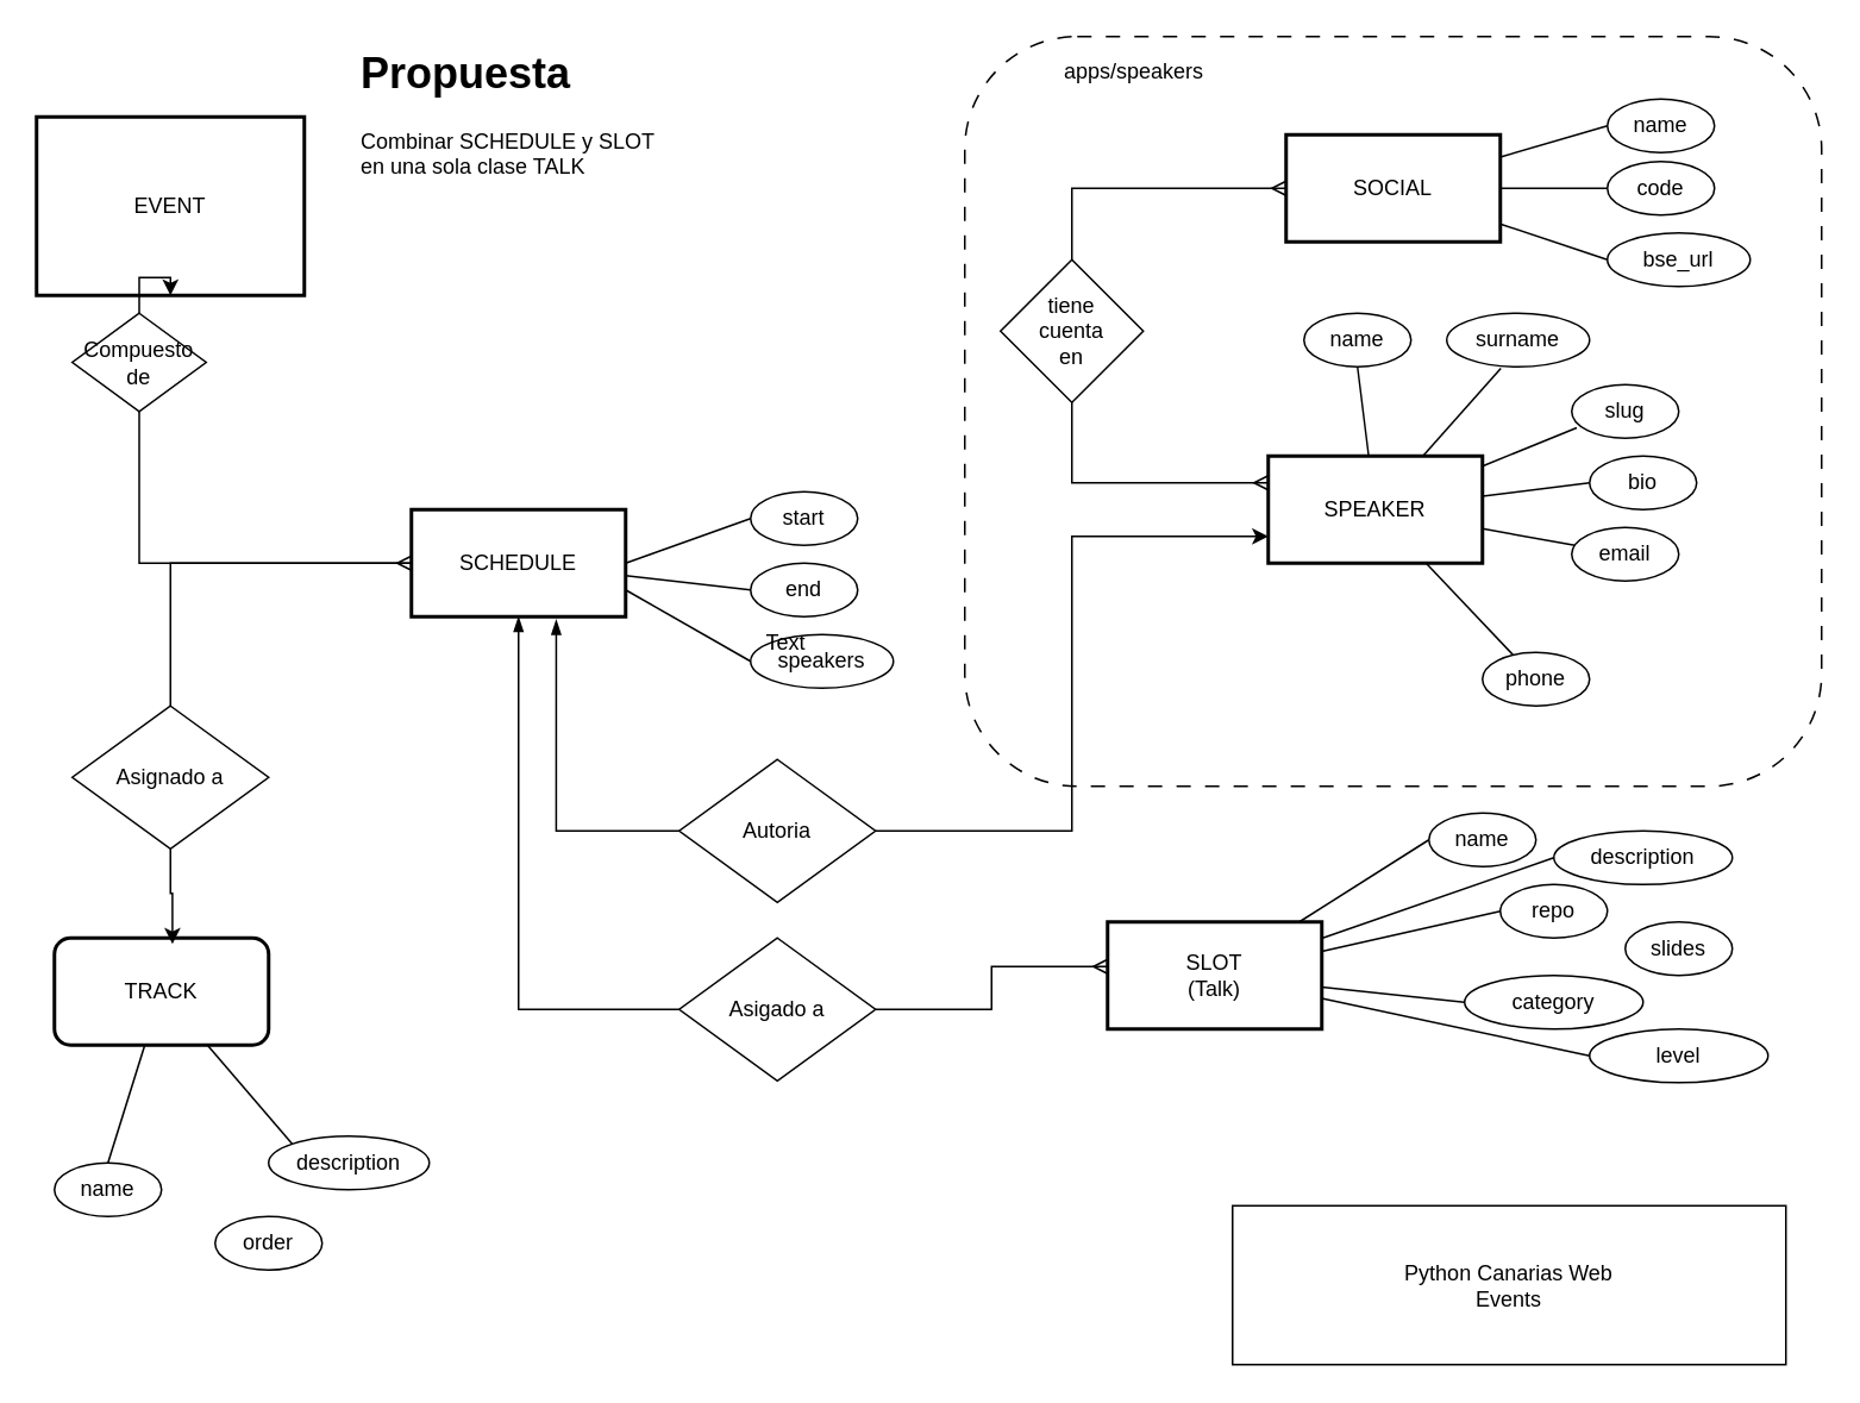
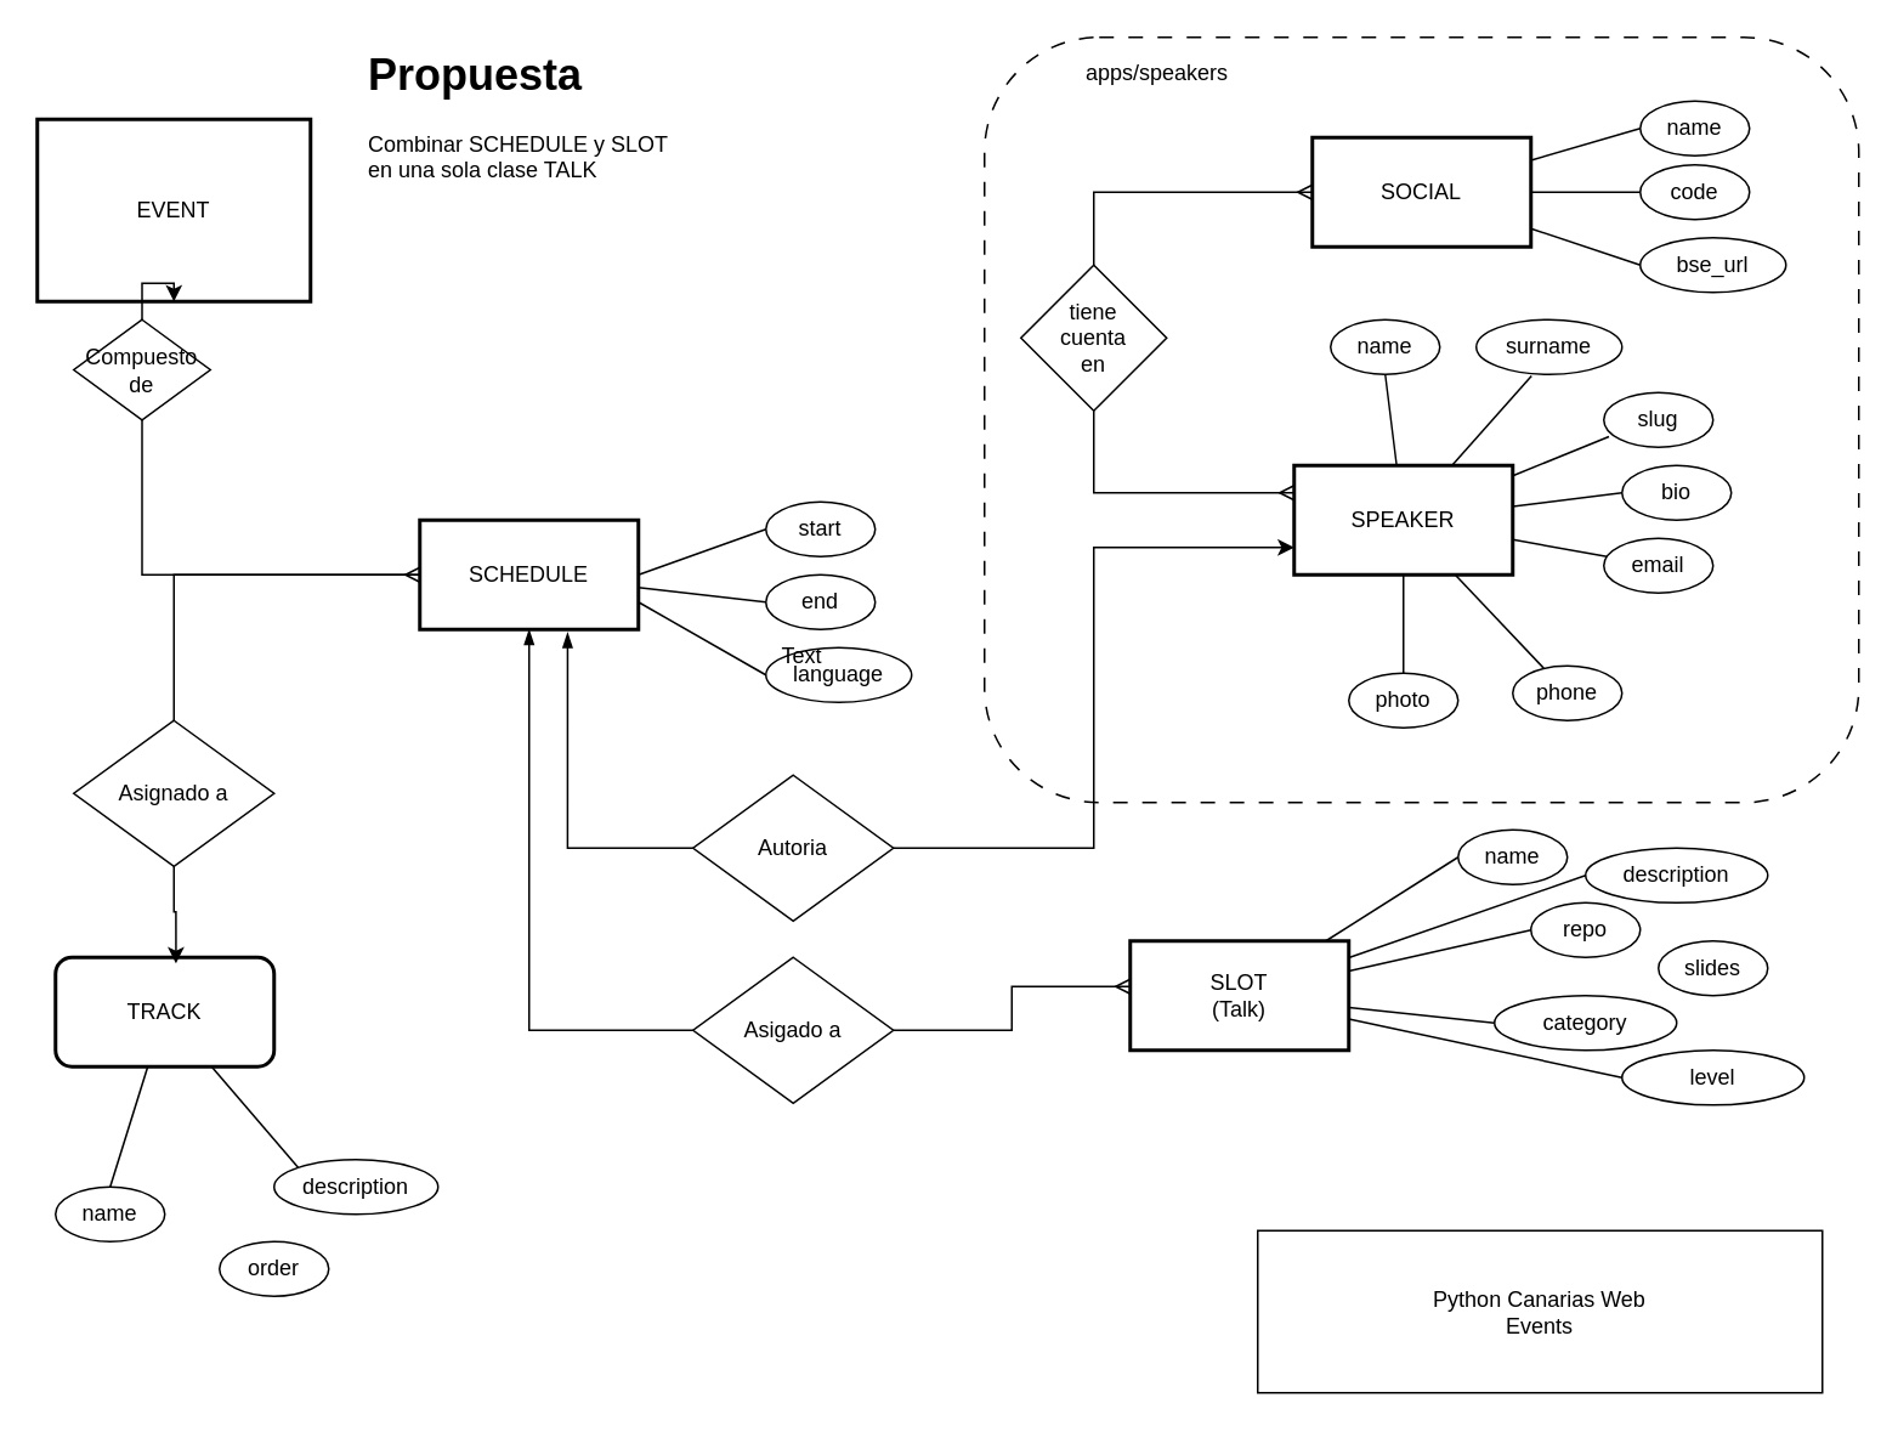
  <mxCell id="0" />
  <mxCell id="1" parent="0" />
  <mxCell id="2" value="SCHEDULE" style="rounded=0;whiteSpace=wrap;html=1;" vertex="1" parent="1"><mxGeometry x="230" y="285" width="120" height="60" as="geometry" /></mxCell>
  <mxCell id="3" style="edgeStyle=orthogonalEdgeStyle;rounded=0;orthogonalLoop=1;jettySize=auto;html=1;entryX=0.5;entryY=1;entryDx=0;entryDy=0;endArrow=none;endFill=0;" edge="1" parent="1" source="9" target="12"><mxGeometry relative="1" as="geometry" /></mxCell>
  <mxCell id="4" style="rounded=0;orthogonalLoop=1;jettySize=auto;html=1;exitX=1;exitY=0.5;exitDx=0;exitDy=0;entryX=0;entryY=0.5;entryDx=0;entryDy=0;endArrow=none;endFill=0;" edge="1" parent="1" source="9" target="13"><mxGeometry relative="1" as="geometry" /></mxCell>
  <mxCell id="5" style="rounded=0;orthogonalLoop=1;jettySize=auto;html=1;entryX=0;entryY=0.5;entryDx=0;entryDy=0;endArrow=none;endFill=0;" edge="1" parent="1" source="9" target="14"><mxGeometry relative="1" as="geometry" /></mxCell>
  <mxCell id="6" style="edgeStyle=orthogonalEdgeStyle;rounded=0;orthogonalLoop=1;jettySize=auto;html=1;entryX=0.5;entryY=0;entryDx=0;entryDy=0;endArrow=none;endFill=0;startArrow=ERmany;startFill=0;" edge="1" parent="1" source="9" target="21"><mxGeometry relative="1" as="geometry" /></mxCell>
  <mxCell id="7" style="edgeStyle=orthogonalEdgeStyle;rounded=0;orthogonalLoop=1;jettySize=auto;html=1;entryX=0;entryY=0.5;entryDx=0;entryDy=0;endArrow=none;endFill=0;startArrow=blockThin;startFill=1;exitX=0.676;exitY=1.028;exitDx=0;exitDy=0;exitPerimeter=0;" edge="1" parent="1" source="9" target="30"><mxGeometry relative="1" as="geometry"><mxPoint x="320" y="585" as="targetPoint" /><Array as="points"><mxPoint x="311" y="465" /></Array></mxGeometry></mxCell>
  <mxCell id="8" style="rounded=0;orthogonalLoop=1;jettySize=auto;html=1;entryX=0;entryY=0.5;entryDx=0;entryDy=0;endArrow=none;endFill=0;exitX=1;exitY=0.75;exitDx=0;exitDy=0;" edge="1" parent="1" source="9" target="46"><mxGeometry relative="1" as="geometry" /></mxCell>
  <mxCell id="9" value="SCHEDULE" style="rounded=0;whiteSpace=wrap;html=1;strokeWidth=2;" vertex="1" parent="1"><mxGeometry x="230" y="285" width="120" height="60" as="geometry" /></mxCell>
  <mxCell id="10" value="EVENT" style="rounded=0;whiteSpace=wrap;html=1;strokeWidth=2;" vertex="1" parent="1"><mxGeometry x="20" y="65" width="150" height="100" as="geometry" /></mxCell>
  <mxCell id="11" style="edgeStyle=orthogonalEdgeStyle;rounded=0;orthogonalLoop=1;jettySize=auto;html=1;entryX=0.5;entryY=1;entryDx=0;entryDy=0;" edge="1" parent="1" source="12" target="10"><mxGeometry relative="1" as="geometry" /></mxCell>
  <mxCell id="12" value="Compuesto de" style="rhombus;whiteSpace=wrap;html=1;" vertex="1" parent="1"><mxGeometry x="40" y="175" width="75" height="55" as="geometry" /></mxCell>
  <mxCell id="13" value="start" style="ellipse;whiteSpace=wrap;html=1;" vertex="1" parent="1"><mxGeometry x="420" y="275" width="60" height="30" as="geometry" /></mxCell>
  <mxCell id="14" value="end" style="ellipse;whiteSpace=wrap;html=1;" vertex="1" parent="1"><mxGeometry x="420" y="315" width="60" height="30" as="geometry" /></mxCell>
  <mxCell id="15" style="rounded=0;orthogonalLoop=1;jettySize=auto;html=1;entryX=0.5;entryY=0;entryDx=0;entryDy=0;endArrow=none;endFill=0;" edge="1" parent="1" source="17" target="18"><mxGeometry relative="1" as="geometry" /></mxCell>
  <mxCell id="16" style="rounded=0;orthogonalLoop=1;jettySize=auto;html=1;entryX=0;entryY=0;entryDx=0;entryDy=0;endArrow=none;endFill=0;" edge="1" parent="1" source="17" target="20"><mxGeometry relative="1" as="geometry" /></mxCell>
  <mxCell id="17" value="TRACK" style="whiteSpace=wrap;html=1;strokeWidth=2;rounded=1;" vertex="1" parent="1"><mxGeometry x="30" y="525" width="120" height="60" as="geometry" /></mxCell>
  <mxCell id="18" value="name" style="ellipse;whiteSpace=wrap;html=1;" vertex="1" parent="1"><mxGeometry x="30" y="651" width="60" height="30" as="geometry" /></mxCell>
  <mxCell id="19" value="order" style="ellipse;whiteSpace=wrap;html=1;" vertex="1" parent="1"><mxGeometry x="120" y="681" width="60" height="30" as="geometry" /></mxCell>
  <mxCell id="20" value="description" style="ellipse;whiteSpace=wrap;html=1;" vertex="1" parent="1"><mxGeometry x="150" y="636" width="90" height="30" as="geometry" /></mxCell>
  <mxCell id="21" value="Asignado a" style="rhombus;whiteSpace=wrap;html=1;" vertex="1" parent="1"><mxGeometry x="40" y="395" width="110" height="80" as="geometry" /></mxCell>
  <mxCell id="22" style="edgeStyle=orthogonalEdgeStyle;rounded=0;orthogonalLoop=1;jettySize=auto;html=1;entryX=0.551;entryY=0.056;entryDx=0;entryDy=0;entryPerimeter=0;" edge="1" parent="1" source="21" target="17"><mxGeometry relative="1" as="geometry" /></mxCell>
  <mxCell id="23" style="rounded=0;orthogonalLoop=1;jettySize=auto;html=1;entryX=0.5;entryY=1;entryDx=0;entryDy=0;endArrow=none;endFill=0;" edge="1" parent="1" source="28" target="52"><mxGeometry relative="1" as="geometry" /></mxCell>
  <mxCell id="24" style="rounded=0;orthogonalLoop=1;jettySize=auto;html=1;endArrow=none;endFill=0;" edge="1" parent="1" source="28" target="50"><mxGeometry relative="1" as="geometry" /></mxCell>
  <mxCell id="25" style="rounded=0;orthogonalLoop=1;jettySize=auto;html=1;endArrow=none;endFill=0;" edge="1" parent="1" source="28" target="51"><mxGeometry relative="1" as="geometry" /></mxCell>
+ <mxCell id="26" style="rounded=0;orthogonalLoop=1;jettySize=auto;html=1;entryX=0.5;entryY=0;entryDx=0;entryDy=0;endArrow=none;endFill=0;" edge="1" parent="1" source="28" target="53"><mxGeometry relative="1" as="geometry" /></mxCell>
  <mxCell id="27" style="edgeStyle=orthogonalEdgeStyle;rounded=0;orthogonalLoop=1;jettySize=auto;html=1;entryX=0.5;entryY=1;entryDx=0;entryDy=0;exitX=0;exitY=0.25;exitDx=0;exitDy=0;endArrow=none;endFill=0;startArrow=ERmany;startFill=0;" edge="1" parent="1" source="28" target="62"><mxGeometry relative="1" as="geometry" /></mxCell>
  <mxCell id="28" value="SPEAKER" style="rounded=0;whiteSpace=wrap;html=1;strokeWidth=2;" vertex="1" parent="1"><mxGeometry x="710" y="255" width="120" height="60" as="geometry" /></mxCell>
  <mxCell id="29" style="edgeStyle=orthogonalEdgeStyle;rounded=0;orthogonalLoop=1;jettySize=auto;html=1;entryX=0;entryY=0.75;entryDx=0;entryDy=0;" edge="1" parent="1" source="30" target="28"><mxGeometry relative="1" as="geometry" /></mxCell>
  <mxCell id="30" value="Autoria" style="rhombus;whiteSpace=wrap;html=1;" vertex="1" parent="1"><mxGeometry x="380" y="425" width="110" height="80" as="geometry" /></mxCell>
  <mxCell id="31" value="Asigado a" style="rhombus;whiteSpace=wrap;html=1;" vertex="1" parent="1"><mxGeometry x="380" y="525" width="110" height="80" as="geometry" /></mxCell>
  <mxCell id="32" style="rounded=0;orthogonalLoop=1;jettySize=auto;html=1;entryX=0;entryY=0.5;entryDx=0;entryDy=0;endArrow=none;endFill=0;startArrow=blockThin;startFill=1;exitX=0.5;exitY=1;exitDx=0;exitDy=0;edgeStyle=orthogonalEdgeStyle;" edge="1" parent="1" source="9" target="31"><mxGeometry relative="1" as="geometry"><mxPoint x="380" y="565" as="targetPoint" /><mxPoint x="310" y="445" as="sourcePoint" /></mxGeometry></mxCell>
  <mxCell id="33" style="rounded=0;orthogonalLoop=1;jettySize=auto;html=1;entryX=0;entryY=0.5;entryDx=0;entryDy=0;endArrow=none;endFill=0;" edge="1" parent="1" source="38" target="40"><mxGeometry relative="1" as="geometry" /></mxCell>
  <mxCell id="34" style="rounded=0;orthogonalLoop=1;jettySize=auto;html=1;entryX=0;entryY=0.5;entryDx=0;entryDy=0;endArrow=none;endFill=0;" edge="1" parent="1" source="38" target="41"><mxGeometry relative="1" as="geometry" /></mxCell>
  <mxCell id="35" style="rounded=0;orthogonalLoop=1;jettySize=auto;html=1;entryX=0;entryY=0.5;entryDx=0;entryDy=0;endArrow=none;endFill=0;" edge="1" parent="1" source="38" target="42"><mxGeometry relative="1" as="geometry" /></mxCell>
  <mxCell id="36" style="rounded=0;orthogonalLoop=1;jettySize=auto;html=1;entryX=0;entryY=0.5;entryDx=0;entryDy=0;endArrow=none;endFill=0;" edge="1" parent="1" source="38" target="44"><mxGeometry relative="1" as="geometry" /></mxCell>
  <mxCell id="37" style="rounded=0;orthogonalLoop=1;jettySize=auto;html=1;entryX=0;entryY=0.5;entryDx=0;entryDy=0;endArrow=none;endFill=0;" edge="1" parent="1" source="38" target="45"><mxGeometry relative="1" as="geometry" /></mxCell>
  <mxCell id="38" value="SLOT&lt;div&gt;(Talk)&lt;/div&gt;" style="rounded=0;whiteSpace=wrap;html=1;strokeWidth=2;" vertex="1" parent="1"><mxGeometry x="620" y="516" width="120" height="60" as="geometry" /></mxCell>
  <mxCell id="39" style="edgeStyle=orthogonalEdgeStyle;rounded=0;orthogonalLoop=1;jettySize=auto;html=1;entryX=0;entryY=0.417;entryDx=0;entryDy=0;entryPerimeter=0;endArrow=ERmany;endFill=0;" edge="1" parent="1" source="31" target="38"><mxGeometry relative="1" as="geometry" /></mxCell>
  <mxCell id="40" value="name" style="ellipse;whiteSpace=wrap;html=1;" vertex="1" parent="1"><mxGeometry x="800" y="455" width="60" height="30" as="geometry" /></mxCell>
  <mxCell id="41" value="description" style="ellipse;whiteSpace=wrap;html=1;" vertex="1" parent="1"><mxGeometry x="870" y="465" width="100" height="30" as="geometry" /></mxCell>
  <mxCell id="42" value="repo" style="ellipse;whiteSpace=wrap;html=1;" vertex="1" parent="1"><mxGeometry x="840" y="495" width="60" height="30" as="geometry" /></mxCell>
  <mxCell id="43" value="slides" style="ellipse;whiteSpace=wrap;html=1;" vertex="1" parent="1"><mxGeometry x="910" y="516" width="60" height="30" as="geometry" /></mxCell>
  <mxCell id="44" value="category" style="ellipse;whiteSpace=wrap;html=1;" vertex="1" parent="1"><mxGeometry x="820" y="546" width="100" height="30" as="geometry" /></mxCell>
  <mxCell id="45" value="level" style="ellipse;whiteSpace=wrap;html=1;" vertex="1" parent="1"><mxGeometry x="890" y="576" width="100" height="30" as="geometry" /></mxCell>
- <mxCell id="46" value="speakers" style="ellipse;whiteSpace=wrap;html=1;" vertex="1" parent="1"><mxGeometry x="420" y="355" width="80" height="30" as="geometry" /></mxCell>
+ <mxCell id="46" value="language" style="ellipse;whiteSpace=wrap;html=1;" vertex="1" parent="1"><mxGeometry x="420" y="355" width="80" height="30" as="geometry" /></mxCell>
  <mxCell id="47" value="surname" style="ellipse;whiteSpace=wrap;html=1;" vertex="1" parent="1"><mxGeometry x="810" y="175" width="80" height="30" as="geometry" /></mxCell>
  <mxCell id="48" value="slug" style="ellipse;whiteSpace=wrap;html=1;" vertex="1" parent="1"><mxGeometry x="880" y="215" width="60" height="30" as="geometry" /></mxCell>
  <mxCell id="49" value="bio" style="ellipse;whiteSpace=wrap;html=1;" vertex="1" parent="1"><mxGeometry x="890" y="255" width="60" height="30" as="geometry" /></mxCell>
  <mxCell id="50" value="email" style="ellipse;whiteSpace=wrap;html=1;" vertex="1" parent="1"><mxGeometry x="880" y="295" width="60" height="30" as="geometry" /></mxCell>
  <mxCell id="51" value="phone" style="ellipse;whiteSpace=wrap;html=1;" vertex="1" parent="1"><mxGeometry x="830" y="365" width="60" height="30" as="geometry" /></mxCell>
  <mxCell id="52" value="name" style="ellipse;whiteSpace=wrap;html=1;" vertex="1" parent="1"><mxGeometry x="730" y="175" width="60" height="30" as="geometry" /></mxCell>
+ <mxCell id="53" value="photo" style="ellipse;whiteSpace=wrap;html=1;" vertex="1" parent="1"><mxGeometry x="740" y="369" width="60" height="30" as="geometry" /></mxCell>
  <mxCell id="54" style="rounded=0;orthogonalLoop=1;jettySize=auto;html=1;entryX=0.379;entryY=1.028;entryDx=0;entryDy=0;entryPerimeter=0;endArrow=none;endFill=0;" edge="1" parent="1" source="28" target="47"><mxGeometry relative="1" as="geometry" /></mxCell>
  <mxCell id="55" style="rounded=0;orthogonalLoop=1;jettySize=auto;html=1;entryX=0.047;entryY=0.806;entryDx=0;entryDy=0;entryPerimeter=0;endArrow=none;endFill=0;" edge="1" parent="1" source="28" target="48"><mxGeometry relative="1" as="geometry" /></mxCell>
  <mxCell id="56" style="rounded=0;orthogonalLoop=1;jettySize=auto;html=1;entryX=0;entryY=0.5;entryDx=0;entryDy=0;endArrow=none;endFill=0;" edge="1" parent="1" source="28" target="49"><mxGeometry relative="1" as="geometry" /></mxCell>
  <mxCell id="57" style="rounded=0;orthogonalLoop=1;jettySize=auto;html=1;entryX=0;entryY=0.5;entryDx=0;entryDy=0;endArrow=none;endFill=0;" edge="1" parent="1" source="60" target="63"><mxGeometry relative="1" as="geometry" /></mxCell>
  <mxCell id="58" style="rounded=0;orthogonalLoop=1;jettySize=auto;html=1;entryX=0;entryY=0.5;entryDx=0;entryDy=0;endArrow=none;endFill=0;" edge="1" parent="1" source="60" target="64"><mxGeometry relative="1" as="geometry" /></mxCell>
  <mxCell id="59" style="rounded=0;orthogonalLoop=1;jettySize=auto;html=1;entryX=0;entryY=0.5;entryDx=0;entryDy=0;endArrow=none;endFill=0;" edge="1" parent="1" source="60" target="65"><mxGeometry relative="1" as="geometry" /></mxCell>
  <mxCell id="60" value="SOCIAL" style="rounded=0;whiteSpace=wrap;html=1;strokeWidth=2;" vertex="1" parent="1"><mxGeometry x="720" y="75" width="120" height="60" as="geometry" /></mxCell>
  <mxCell id="61" style="edgeStyle=orthogonalEdgeStyle;rounded=0;orthogonalLoop=1;jettySize=auto;html=1;entryX=0;entryY=0.5;entryDx=0;entryDy=0;exitX=0.5;exitY=0;exitDx=0;exitDy=0;endArrow=ERmany;endFill=0;startArrow=none;startFill=0;" edge="1" parent="1" source="62" target="60"><mxGeometry relative="1" as="geometry" /></mxCell>
  <mxCell id="62" value="tiene&lt;div&gt;cuenta&lt;/div&gt;&lt;div&gt;en&lt;/div&gt;" style="rhombus;whiteSpace=wrap;html=1;" vertex="1" parent="1"><mxGeometry x="560" y="145" width="80" height="80" as="geometry" /></mxCell>
  <mxCell id="63" value="name" style="ellipse;whiteSpace=wrap;html=1;" vertex="1" parent="1"><mxGeometry x="900" y="55" width="60" height="30" as="geometry" /></mxCell>
  <mxCell id="64" value="code" style="ellipse;whiteSpace=wrap;html=1;" vertex="1" parent="1"><mxGeometry x="900" y="90" width="60" height="30" as="geometry" /></mxCell>
  <mxCell id="65" value="bse_url" style="ellipse;whiteSpace=wrap;html=1;" vertex="1" parent="1"><mxGeometry x="900" y="130" width="80" height="30" as="geometry" /></mxCell>
  <mxCell id="66" value="" style="rounded=1;whiteSpace=wrap;html=1;fillColor=none;dashed=1;dashPattern=8 8;" vertex="1" parent="1"><mxGeometry x="540" y="20" width="480" height="420" as="geometry" /></mxCell>
  <mxCell id="67" value="Python Canarias Web&lt;div&gt;Events&lt;/div&gt;" style="rounded=0;whiteSpace=wrap;html=1;" vertex="1" parent="1"><mxGeometry x="690" y="675" width="310" height="89" as="geometry" /></mxCell>
  <mxCell id="68" value="apps/speakers" style="text;html=1;align=center;verticalAlign=middle;whiteSpace=wrap;rounded=0;" vertex="1" parent="1"><mxGeometry x="560" y="25" width="150" height="30" as="geometry" /></mxCell>
  <mxCell id="69" value="Text" style="text;html=1;align=center;verticalAlign=middle;whiteSpace=wrap;rounded=0;" vertex="1" parent="1"><mxGeometry x="410" y="345" width="60" height="30" as="geometry" /></mxCell>
  <mxCell id="70" value="&lt;h1 style=&quot;margin-top: 0px;&quot;&gt;Propuesta&lt;/h1&gt;&lt;div&gt;Combinar SCHEDULE y SLOT en una sola clase TALK&lt;/div&gt;" style="text;html=1;whiteSpace=wrap;overflow=hidden;rounded=0;" vertex="1" parent="1"><mxGeometry x="200" y="20" width="180" height="120" as="geometry" /></mxCell>
